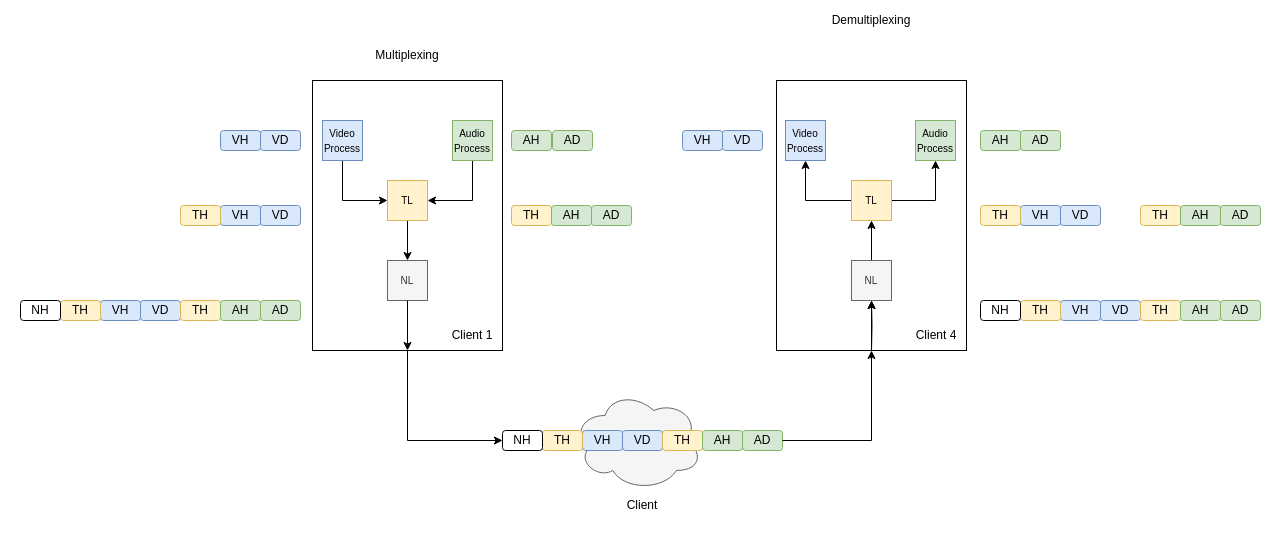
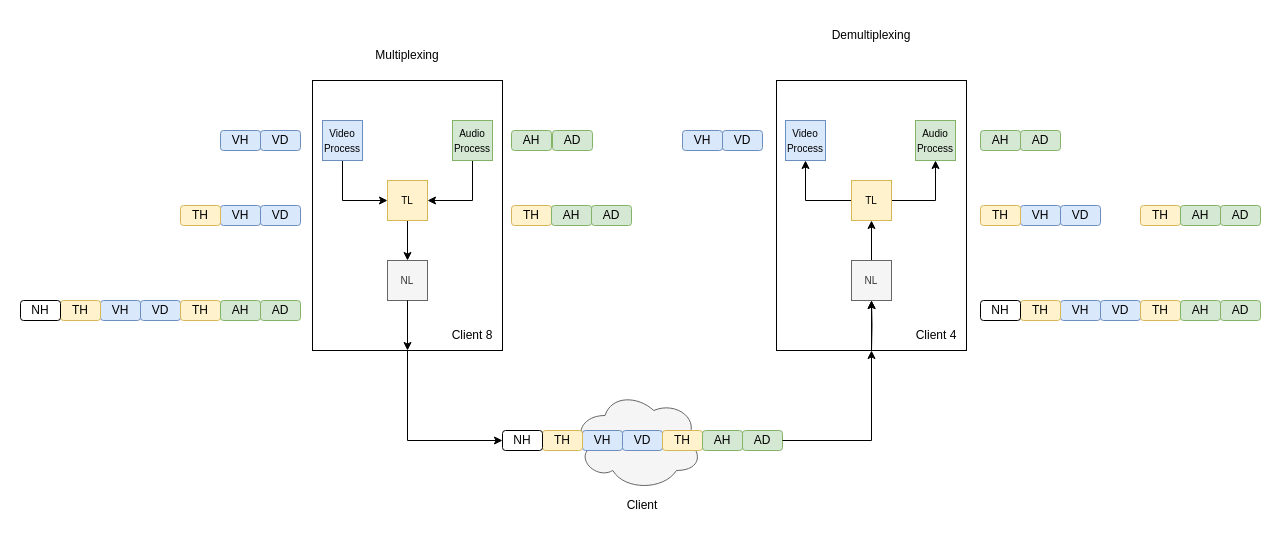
  <mxCell id="0" />
  <mxCell id="1" parent="0" />
  <mxCell id="2" style="edgeStyle=orthogonalEdgeStyle;rounded=0;orthogonalLoop=1;jettySize=auto;html=1;entryX=0;entryY=0.5;entryDx=0;entryDy=0;" edge="1" parent="1" source="3" target="60"><mxGeometry relative="1" as="geometry" /></mxCell>
  <mxCell id="3" value="" style="whiteSpace=wrap;html=1;imageAspect=0;fillColor=none;" vertex="1" parent="1"><mxGeometry x="312" y="80" width="190" height="270" as="geometry" /></mxCell>
  <mxCell id="4" style="edgeStyle=orthogonalEdgeStyle;rounded=0;orthogonalLoop=1;jettySize=auto;html=1;exitX=0.5;exitY=1;exitDx=0;exitDy=0;entryX=0.5;entryY=1;entryDx=0;entryDy=0;" parent="1" target="35" edge="1"><mxGeometry relative="1" as="geometry"><mxPoint x="871" y="350" as="sourcePoint" /></mxGeometry></mxCell>
- <mxCell id="5" value="Client 1" style="text;html=1;align=center;verticalAlign=middle;whiteSpace=wrap;rounded=0;" parent="1" vertex="1"><mxGeometry x="442" y="320" width="60" height="30" as="geometry" /></mxCell>
+ <mxCell id="5" value="Client 8" style="text;html=1;align=center;verticalAlign=middle;whiteSpace=wrap;rounded=0;" parent="1" vertex="1"><mxGeometry x="442" y="320" width="60" height="30" as="geometry" /></mxCell>
  <mxCell id="6" value="Client 4" style="text;html=1;align=center;verticalAlign=middle;whiteSpace=wrap;rounded=0;" parent="1" vertex="1"><mxGeometry x="906" y="320" width="60" height="30" as="geometry" /></mxCell>
  <mxCell id="7" value="VD" style="rounded=1;whiteSpace=wrap;html=1;fillColor=#dae8fc;strokeColor=#6c8ebf;" parent="1" vertex="1"><mxGeometry x="260" y="205" width="40" height="20" as="geometry" /></mxCell>
  <mxCell id="8" value="VH" style="rounded=1;whiteSpace=wrap;html=1;fillColor=#dae8fc;strokeColor=#6c8ebf;" parent="1" vertex="1"><mxGeometry x="220" y="205" width="40" height="20" as="geometry" /></mxCell>
  <mxCell id="9" value="TH" style="rounded=1;whiteSpace=wrap;html=1;fillColor=#fff2cc;strokeColor=#d6b656;" parent="1" vertex="1"><mxGeometry x="180" y="205" width="40" height="20" as="geometry" /></mxCell>
  <mxCell id="10" value="" style="group" vertex="1" connectable="0" parent="1"><mxGeometry x="20" y="300" width="382" height="20" as="geometry" /></mxCell>
  <mxCell id="11" value="VD" style="rounded=1;whiteSpace=wrap;html=1;fillColor=#dae8fc;strokeColor=#6c8ebf;" parent="10" vertex="1"><mxGeometry x="120" width="40" height="20" as="geometry" /></mxCell>
  <mxCell id="12" value="VH" style="rounded=1;whiteSpace=wrap;html=1;fillColor=#dae8fc;strokeColor=#6c8ebf;" parent="10" vertex="1"><mxGeometry x="80" width="40" height="20" as="geometry" /></mxCell>
  <mxCell id="13" value="TH" style="rounded=1;whiteSpace=wrap;html=1;fillColor=#fff2cc;strokeColor=#d6b656;" parent="10" vertex="1"><mxGeometry x="40" width="40" height="20" as="geometry" /></mxCell>
  <mxCell id="14" value="NH" style="rounded=1;whiteSpace=wrap;html=1;" parent="10" vertex="1"><mxGeometry width="40" height="20" as="geometry" /></mxCell>
  <mxCell id="15" value="TH" style="rounded=1;whiteSpace=wrap;html=1;fillColor=#fff2cc;strokeColor=#d6b656;" parent="10" vertex="1"><mxGeometry x="160" width="40" height="20" as="geometry" /></mxCell>
  <mxCell id="16" value="AD" style="rounded=1;whiteSpace=wrap;html=1;fillColor=#d5e8d4;strokeColor=#82b366;" parent="10" vertex="1"><mxGeometry x="240" width="40" height="20" as="geometry" /></mxCell>
  <mxCell id="17" value="AH" style="rounded=1;whiteSpace=wrap;html=1;fillColor=#d5e8d4;strokeColor=#82b366;" parent="10" vertex="1"><mxGeometry x="200" width="40" height="20" as="geometry" /></mxCell>
  <mxCell id="18" value="" style="group" vertex="1" connectable="0" parent="1"><mxGeometry x="312" y="120" width="180" height="180" as="geometry" /></mxCell>
  <mxCell id="19" style="edgeStyle=orthogonalEdgeStyle;rounded=0;orthogonalLoop=1;jettySize=auto;html=1;" parent="18" source="20" target="25" edge="1"><mxGeometry relative="1" as="geometry" /></mxCell>
  <mxCell id="20" value="&lt;font style=&quot;font-size: 10px;&quot;&gt;TL&lt;/font&gt;" style="whiteSpace=wrap;html=1;aspect=fixed;fillColor=#fff2cc;strokeColor=#d6b656;" parent="18" vertex="1"><mxGeometry x="75" y="60" width="40" height="40" as="geometry" /></mxCell>
  <mxCell id="21" style="edgeStyle=orthogonalEdgeStyle;rounded=0;orthogonalLoop=1;jettySize=auto;html=1;entryX=1;entryY=0.5;entryDx=0;entryDy=0;exitX=0.5;exitY=1;exitDx=0;exitDy=0;" parent="18" source="22" target="20" edge="1"><mxGeometry relative="1" as="geometry" /></mxCell>
  <mxCell id="22" value="&lt;font style=&quot;font-size: 10px;&quot;&gt;Audio Process&lt;/font&gt;" style="whiteSpace=wrap;html=1;aspect=fixed;fillColor=#d5e8d4;strokeColor=#82b366;" parent="18" vertex="1"><mxGeometry x="140" width="40" height="40" as="geometry" /></mxCell>
  <mxCell id="23" style="edgeStyle=orthogonalEdgeStyle;rounded=0;orthogonalLoop=1;jettySize=auto;html=1;entryX=0;entryY=0.5;entryDx=0;entryDy=0;exitX=0.5;exitY=1;exitDx=0;exitDy=0;" parent="18" source="24" target="20" edge="1"><mxGeometry relative="1" as="geometry" /></mxCell>
  <mxCell id="24" value="&lt;font style=&quot;font-size: 10px;&quot;&gt;Video Process&lt;/font&gt;" style="whiteSpace=wrap;html=1;aspect=fixed;fillColor=#dae8fc;strokeColor=#6c8ebf;" parent="18" vertex="1"><mxGeometry x="10" width="40" height="40" as="geometry" /></mxCell>
  <mxCell id="25" value="&lt;font style=&quot;font-size: 10px;&quot;&gt;NL&lt;/font&gt;" style="whiteSpace=wrap;html=1;aspect=fixed;fillColor=#f5f5f5;fontColor=#333333;strokeColor=#666666;" parent="18" vertex="1"><mxGeometry x="75" y="140" width="40" height="40" as="geometry" /></mxCell>
  <mxCell id="26" value="" style="endArrow=classic;html=1;rounded=0;exitX=0.5;exitY=1;exitDx=0;exitDy=0;" parent="18" source="25" edge="1"><mxGeometry width="50" height="50" relative="1" as="geometry"><mxPoint x="40" y="290" as="sourcePoint" /><mxPoint x="95" y="230" as="targetPoint" /></mxGeometry></mxCell>
  <mxCell id="27" value="" style="group" vertex="1" connectable="0" parent="1"><mxGeometry x="776" y="110" width="190" height="240" as="geometry" /></mxCell>
  <mxCell id="28" value="" style="whiteSpace=wrap;html=1;imageAspect=0;fillColor=none;" vertex="1" parent="27"><mxGeometry y="-30" width="190" height="270" as="geometry" /></mxCell>
  <mxCell id="29" value="&lt;font style=&quot;font-size: 10px;&quot;&gt;Video Process&lt;/font&gt;" style="whiteSpace=wrap;html=1;aspect=fixed;fillColor=#dae8fc;strokeColor=#6c8ebf;" parent="27" vertex="1"><mxGeometry x="9" y="10" width="40" height="40" as="geometry" /></mxCell>
  <mxCell id="30" value="&lt;font style=&quot;font-size: 10px;&quot;&gt;Audio Process&lt;/font&gt;" style="whiteSpace=wrap;html=1;aspect=fixed;fillColor=#d5e8d4;strokeColor=#82b366;" parent="27" vertex="1"><mxGeometry x="139" y="10" width="40" height="40" as="geometry" /></mxCell>
  <mxCell id="31" style="edgeStyle=orthogonalEdgeStyle;rounded=0;orthogonalLoop=1;jettySize=auto;html=1;entryX=0.5;entryY=1;entryDx=0;entryDy=0;" parent="27" source="33" target="29" edge="1"><mxGeometry relative="1" as="geometry" /></mxCell>
  <mxCell id="32" style="edgeStyle=orthogonalEdgeStyle;rounded=0;orthogonalLoop=1;jettySize=auto;html=1;exitX=1;exitY=0.5;exitDx=0;exitDy=0;" parent="27" source="33" target="30" edge="1"><mxGeometry relative="1" as="geometry" /></mxCell>
  <mxCell id="33" value="&lt;font style=&quot;font-size: 10px;&quot;&gt;TL&lt;/font&gt;" style="whiteSpace=wrap;html=1;aspect=fixed;fillColor=#fff2cc;strokeColor=#d6b656;" parent="27" vertex="1"><mxGeometry x="75" y="70" width="40" height="40" as="geometry" /></mxCell>
  <mxCell id="34" style="edgeStyle=orthogonalEdgeStyle;rounded=0;orthogonalLoop=1;jettySize=auto;html=1;" parent="27" source="35" target="33" edge="1"><mxGeometry relative="1" as="geometry" /></mxCell>
  <mxCell id="35" value="&lt;font style=&quot;font-size: 10px;&quot;&gt;NL&lt;/font&gt;" style="whiteSpace=wrap;html=1;aspect=fixed;fillColor=#f5f5f5;fontColor=#333333;strokeColor=#666666;" parent="27" vertex="1"><mxGeometry x="75" y="150" width="40" height="40" as="geometry" /></mxCell>
  <mxCell id="36" value="" style="endArrow=classic;html=1;rounded=0;entryX=0.5;entryY=1;entryDx=0;entryDy=0;" parent="27" source="28" target="35" edge="1"><mxGeometry width="50" height="50" relative="1" as="geometry"><mxPoint x="96" y="240" as="sourcePoint" /><mxPoint x="138" y="190" as="targetPoint" /></mxGeometry></mxCell>
  <mxCell id="37" value="" style="group" vertex="1" connectable="0" parent="1"><mxGeometry x="220" y="130" width="80" height="20" as="geometry" /></mxCell>
  <mxCell id="38" value="VD" style="rounded=1;whiteSpace=wrap;html=1;fillColor=#dae8fc;strokeColor=#6c8ebf;" parent="37" vertex="1"><mxGeometry x="40" width="40" height="20" as="geometry" /></mxCell>
  <mxCell id="39" value="VH" style="rounded=1;whiteSpace=wrap;html=1;fillColor=#dae8fc;strokeColor=#6c8ebf;" parent="37" vertex="1"><mxGeometry width="40" height="20" as="geometry" /></mxCell>
  <mxCell id="40" value="" style="group" vertex="1" connectable="0" parent="1"><mxGeometry x="512" y="130" width="80" height="20" as="geometry" /></mxCell>
  <mxCell id="41" value="AD" style="rounded=1;whiteSpace=wrap;html=1;fillColor=#d5e8d4;strokeColor=#82b366;" parent="40" vertex="1"><mxGeometry x="40" width="40" height="20" as="geometry" /></mxCell>
  <mxCell id="42" value="AH" style="rounded=1;whiteSpace=wrap;html=1;fillColor=#d5e8d4;strokeColor=#82b366;" parent="40" vertex="1"><mxGeometry x="-1" width="40" height="20" as="geometry" /></mxCell>
  <mxCell id="43" value="" style="group" vertex="1" connectable="0" parent="40"><mxGeometry x="468" width="80" height="20" as="geometry" /></mxCell>
  <mxCell id="44" value="AD" style="rounded=1;whiteSpace=wrap;html=1;fillColor=#d5e8d4;strokeColor=#82b366;" parent="43" vertex="1"><mxGeometry x="40" width="40" height="20" as="geometry" /></mxCell>
  <mxCell id="45" value="AH" style="rounded=1;whiteSpace=wrap;html=1;fillColor=#d5e8d4;strokeColor=#82b366;" parent="43" vertex="1"><mxGeometry width="40" height="20" as="geometry" /></mxCell>
  <mxCell id="46" value="" style="group" vertex="1" connectable="0" parent="1"><mxGeometry x="980" y="300" width="280" height="20" as="geometry" /></mxCell>
  <mxCell id="47" value="VD" style="rounded=1;whiteSpace=wrap;html=1;fillColor=#dae8fc;strokeColor=#6c8ebf;" parent="46" vertex="1"><mxGeometry x="120" width="40" height="20" as="geometry" /></mxCell>
  <mxCell id="48" value="VH" style="rounded=1;whiteSpace=wrap;html=1;fillColor=#dae8fc;strokeColor=#6c8ebf;" parent="46" vertex="1"><mxGeometry x="80" width="40" height="20" as="geometry" /></mxCell>
  <mxCell id="49" value="TH" style="rounded=1;whiteSpace=wrap;html=1;fillColor=#fff2cc;strokeColor=#d6b656;" parent="46" vertex="1"><mxGeometry x="40" width="40" height="20" as="geometry" /></mxCell>
  <mxCell id="50" value="NH" style="rounded=1;whiteSpace=wrap;html=1;" parent="46" vertex="1"><mxGeometry width="40" height="20" as="geometry" /></mxCell>
  <mxCell id="51" value="TH" style="rounded=1;whiteSpace=wrap;html=1;fillColor=#fff2cc;strokeColor=#d6b656;" parent="46" vertex="1"><mxGeometry x="160" width="40" height="20" as="geometry" /></mxCell>
  <mxCell id="52" value="AD" style="rounded=1;whiteSpace=wrap;html=1;fillColor=#d5e8d4;strokeColor=#82b366;" parent="46" vertex="1"><mxGeometry x="240" width="40" height="20" as="geometry" /></mxCell>
  <mxCell id="53" value="AH" style="rounded=1;whiteSpace=wrap;html=1;fillColor=#d5e8d4;strokeColor=#82b366;" parent="46" vertex="1"><mxGeometry x="200" width="40" height="20" as="geometry" /></mxCell>
  <mxCell id="54" value="" style="group" vertex="1" connectable="0" parent="1"><mxGeometry x="502" y="390" width="280" height="100" as="geometry" /></mxCell>
  <mxCell id="55" value="" style="ellipse;shape=cloud;whiteSpace=wrap;html=1;fillColor=#f5f5f5;fontColor=#333333;strokeColor=#666666;" vertex="1" parent="54"><mxGeometry x="70" width="130" height="100" as="geometry" /></mxCell>
  <mxCell id="56" value="" style="group" vertex="1" connectable="0" parent="54"><mxGeometry y="40" width="280" height="20" as="geometry" /></mxCell>
  <mxCell id="57" value="VD" style="rounded=1;whiteSpace=wrap;html=1;fillColor=#dae8fc;strokeColor=#6c8ebf;" parent="56" vertex="1"><mxGeometry x="120" width="40" height="20" as="geometry" /></mxCell>
  <mxCell id="58" value="VH" style="rounded=1;whiteSpace=wrap;html=1;fillColor=#dae8fc;strokeColor=#6c8ebf;" parent="56" vertex="1"><mxGeometry x="80" width="40" height="20" as="geometry" /></mxCell>
  <mxCell id="59" value="TH" style="rounded=1;whiteSpace=wrap;html=1;fillColor=#fff2cc;strokeColor=#d6b656;" parent="56" vertex="1"><mxGeometry x="40" width="40" height="20" as="geometry" /></mxCell>
  <mxCell id="60" value="NH" style="rounded=1;whiteSpace=wrap;html=1;" parent="56" vertex="1"><mxGeometry width="40" height="20" as="geometry" /></mxCell>
  <mxCell id="61" value="TH" style="rounded=1;whiteSpace=wrap;html=1;fillColor=#fff2cc;strokeColor=#d6b656;" parent="56" vertex="1"><mxGeometry x="160" width="40" height="20" as="geometry" /></mxCell>
  <mxCell id="62" value="AD" style="rounded=1;whiteSpace=wrap;html=1;fillColor=#d5e8d4;strokeColor=#82b366;" parent="56" vertex="1"><mxGeometry x="240" width="40" height="20" as="geometry" /></mxCell>
  <mxCell id="63" value="AH" style="rounded=1;whiteSpace=wrap;html=1;fillColor=#d5e8d4;strokeColor=#82b366;" parent="56" vertex="1"><mxGeometry x="200" width="40" height="20" as="geometry" /></mxCell>
  <mxCell id="64" value="Client" style="text;html=1;align=center;verticalAlign=middle;whiteSpace=wrap;rounded=0;" vertex="1" parent="1"><mxGeometry x="612" y="490" width="60" height="30" as="geometry" /></mxCell>
  <mxCell id="65" style="edgeStyle=orthogonalEdgeStyle;rounded=0;orthogonalLoop=1;jettySize=auto;html=1;entryX=0.5;entryY=1;entryDx=0;entryDy=0;" edge="1" parent="1" source="62" target="28"><mxGeometry relative="1" as="geometry"><Array as="points"><mxPoint x="871" y="440" /></Array></mxGeometry></mxCell>
  <mxCell id="66" value="Multiplexing" style="text;html=1;align=center;verticalAlign=middle;whiteSpace=wrap;rounded=0;" vertex="1" parent="1"><mxGeometry x="312" y="40" width="190" height="30" as="geometry" /></mxCell>
- <mxCell id="67" value="Demultiplexing" style="text;html=1;align=center;verticalAlign=middle;whiteSpace=wrap;rounded=0;" vertex="1" parent="1"><mxGeometry x="776" y="5" width="190" height="30" as="geometry" /></mxCell>
+ <mxCell id="67" value="Demultiplexing" style="text;html=1;align=center;verticalAlign=middle;whiteSpace=wrap;rounded=0;" vertex="1" parent="1"><mxGeometry x="776" y="20" width="190" height="30" as="geometry" /></mxCell>
  <mxCell id="68" value="" style="group" vertex="1" connectable="0" parent="1"><mxGeometry x="1140" y="205" width="120" height="20" as="geometry" /></mxCell>
  <mxCell id="69" value="TH" style="rounded=1;whiteSpace=wrap;html=1;fillColor=#fff2cc;strokeColor=#d6b656;" parent="68" vertex="1"><mxGeometry width="40" height="20" as="geometry" /></mxCell>
  <mxCell id="70" value="AD" style="rounded=1;whiteSpace=wrap;html=1;fillColor=#d5e8d4;strokeColor=#82b366;" parent="68" vertex="1"><mxGeometry x="80" width="40" height="20" as="geometry" /></mxCell>
  <mxCell id="71" value="AH" style="rounded=1;whiteSpace=wrap;html=1;fillColor=#d5e8d4;strokeColor=#82b366;" parent="68" vertex="1"><mxGeometry x="40" width="40" height="20" as="geometry" /></mxCell>
  <mxCell id="72" value="" style="group" vertex="1" connectable="0" parent="1"><mxGeometry x="980" y="205" width="120" height="20" as="geometry" /></mxCell>
  <mxCell id="73" value="VD" style="rounded=1;whiteSpace=wrap;html=1;fillColor=#dae8fc;strokeColor=#6c8ebf;" parent="72" vertex="1"><mxGeometry x="80" width="40" height="20" as="geometry" /></mxCell>
  <mxCell id="74" value="VH" style="rounded=1;whiteSpace=wrap;html=1;fillColor=#dae8fc;strokeColor=#6c8ebf;" parent="72" vertex="1"><mxGeometry x="40" width="40" height="20" as="geometry" /></mxCell>
  <mxCell id="75" value="TH" style="rounded=1;whiteSpace=wrap;html=1;fillColor=#fff2cc;strokeColor=#d6b656;" parent="72" vertex="1"><mxGeometry width="40" height="20" as="geometry" /></mxCell>
  <mxCell id="76" value="" style="group" vertex="1" connectable="0" parent="1"><mxGeometry x="511" y="205" width="120" height="20" as="geometry" /></mxCell>
  <mxCell id="77" value="TH" style="rounded=1;whiteSpace=wrap;html=1;fillColor=#fff2cc;strokeColor=#d6b656;" parent="76" vertex="1"><mxGeometry width="40" height="20" as="geometry" /></mxCell>
  <mxCell id="78" value="AD" style="rounded=1;whiteSpace=wrap;html=1;fillColor=#d5e8d4;strokeColor=#82b366;" parent="76" vertex="1"><mxGeometry x="80" width="40" height="20" as="geometry" /></mxCell>
  <mxCell id="79" value="AH" style="rounded=1;whiteSpace=wrap;html=1;fillColor=#d5e8d4;strokeColor=#82b366;" parent="76" vertex="1"><mxGeometry x="40" width="40" height="20" as="geometry" /></mxCell>
  <mxCell id="80" value="" style="group" vertex="1" connectable="0" parent="1"><mxGeometry x="682" y="130" width="80" height="20" as="geometry" /></mxCell>
  <mxCell id="81" value="VD" style="rounded=1;whiteSpace=wrap;html=1;fillColor=#dae8fc;strokeColor=#6c8ebf;" parent="80" vertex="1"><mxGeometry x="40" width="40" height="20" as="geometry" /></mxCell>
  <mxCell id="82" value="VH" style="rounded=1;whiteSpace=wrap;html=1;fillColor=#dae8fc;strokeColor=#6c8ebf;" parent="80" vertex="1"><mxGeometry width="40" height="20" as="geometry" /></mxCell>
